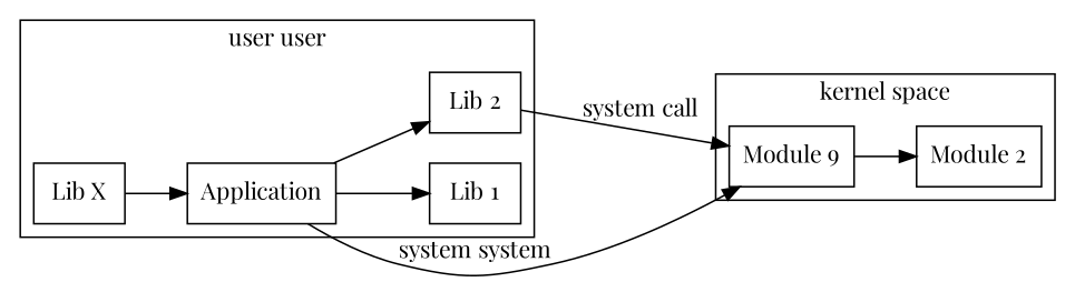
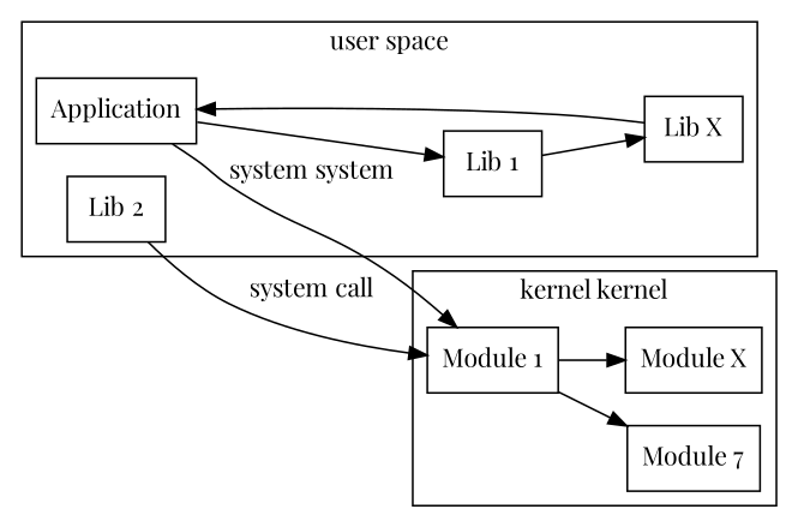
  digraph {
    fontname="Playfair Display"
    rankdir=LR
    node [fontname="Playfair Display" shape=box]
    edge [fontname="Playfair Display"]
    n1 [label=Application]
    n2 [label="Lib 1"]
    n3 [label="Lib 2"]
    n4 [label="Lib X"]
-   n5 [label="Module 9"]
-   n6 [label="Module 2"]
+   n5 [label="Module 1"]
+   n6 [label="Module 7"]
+   n7 [label="Module X"]
    subgraph cluster_1 {
-     label="user user"
+     label="user space"
      n1
      n2
      n3
      n4
    }
    subgraph cluster_2 {
-     label="kernel space"
+     label="kernel kernel"
      n5
      n6
+     n7
    }
    n1 -> n2
-   n1 -> n3
    n1 -> n5 [label="system system"]
+   n2 -> n4
    n3 -> n5 [label="system call"]
    n4 -> n1
    n5 -> n6
+   n5 -> n7
  }
